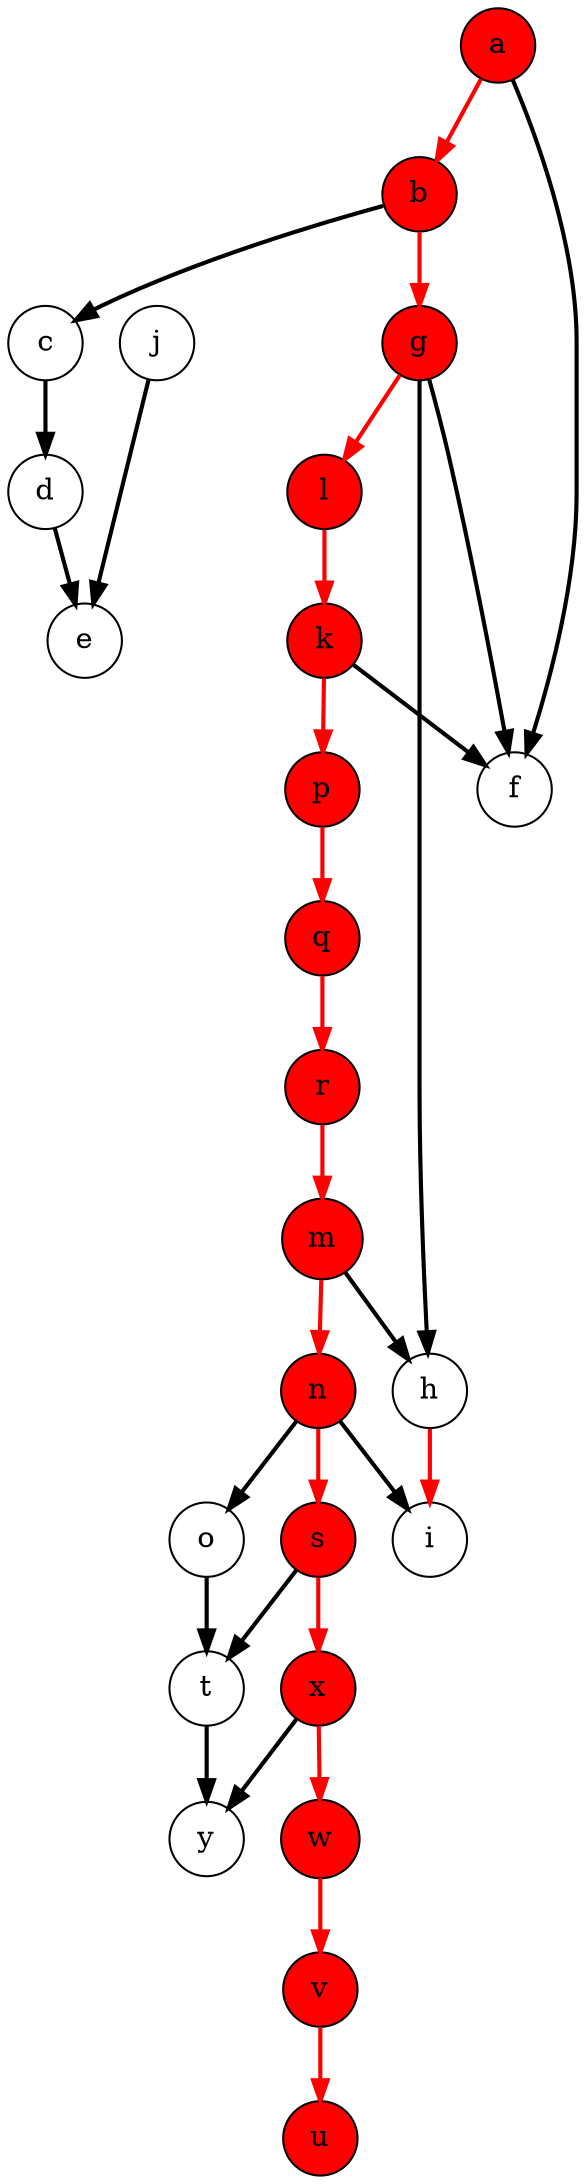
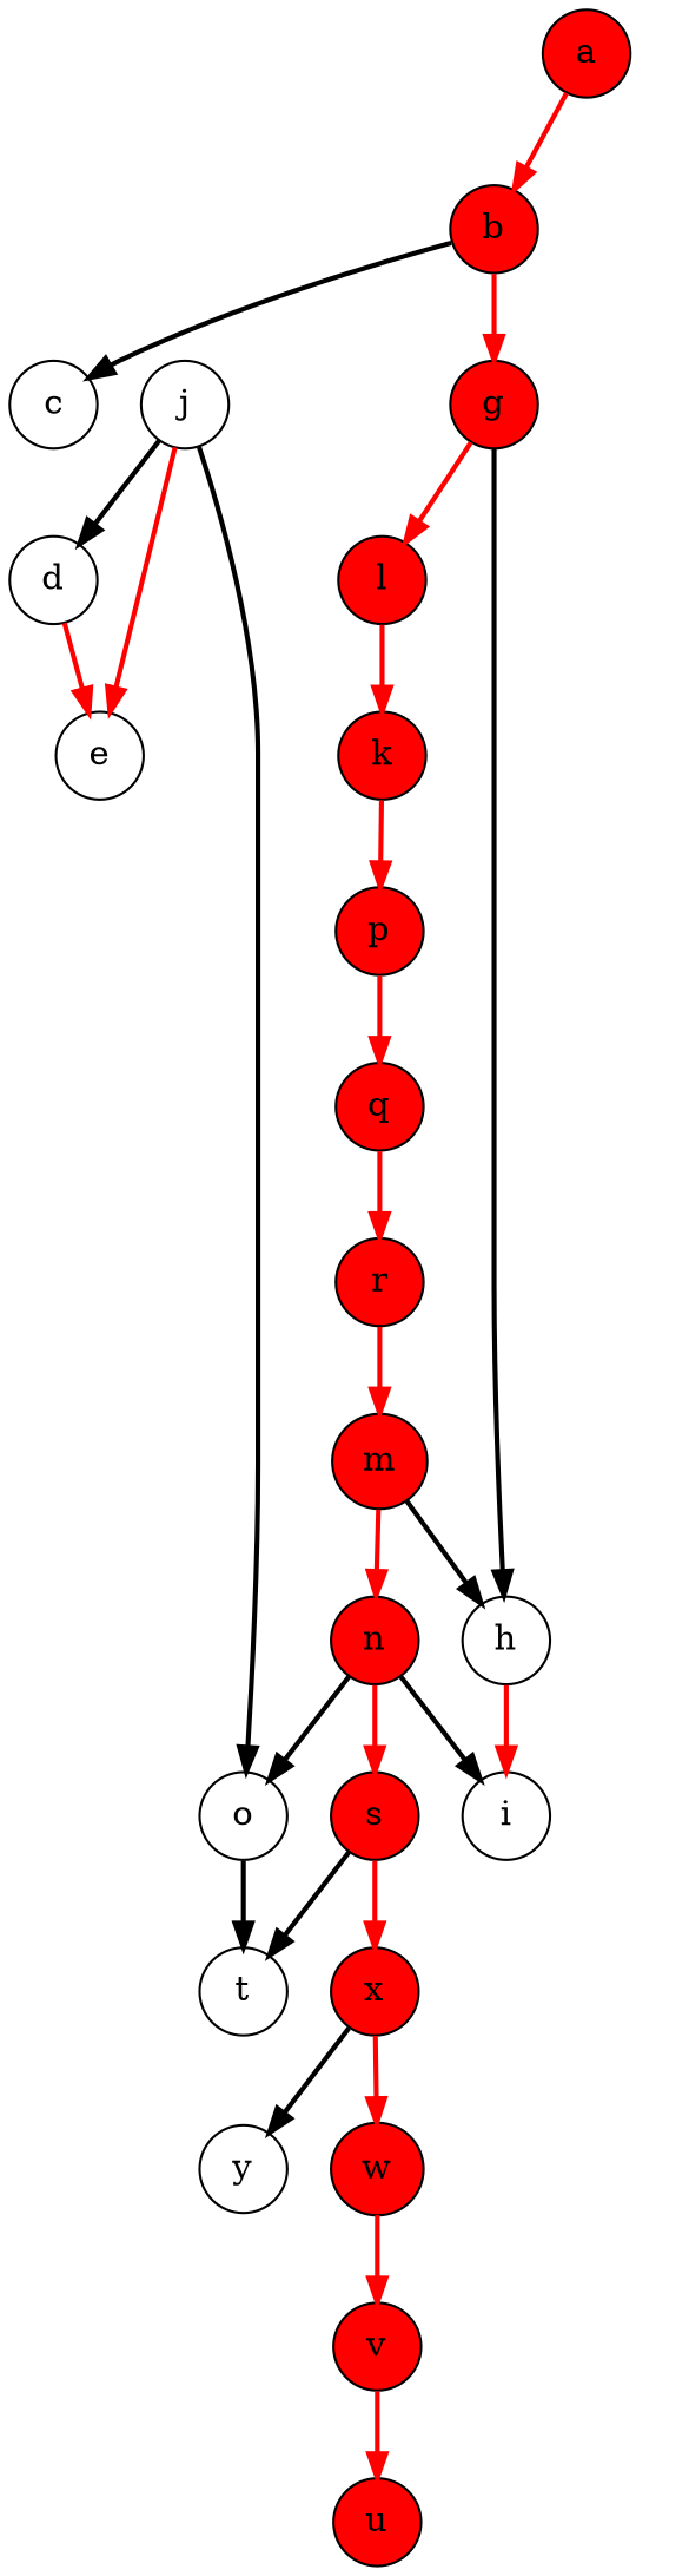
  digraph {
    rankdir=TB
    node [fillcolor=red shape=circle style=filled]
    edge [color=black dir=forward penwidth=2]
    a
    b
-   f [fillcolor=white]
    c [fillcolor=white]
    g
    d [fillcolor=white]
    h [fillcolor=white]
    l
    e [fillcolor=white]
    i [fillcolor=white]
    k
    j [fillcolor=white]
    o [fillcolor=white]
    t [fillcolor=white]
    p
    q
    m
    n
    s
    x
    y [fillcolor=white]
    r
    w
    v
    u
    a -> b [color=red]
-   a -> f
    b -> c
    b -> g [color=red]
-   c -> d
-   g -> f
+   j -> d
    g -> h
    g -> l [color=red]
-   d -> e
+   d -> e [color=red]
    h -> i [color=red]
    l -> k [color=red]
-   k -> f
    k -> p [color=red]
-   j -> e
+   j -> e [color=red]
+   j -> o
    o -> t
-   t -> y
    p -> q [color=red]
    q -> r [color=red]
    m -> h
    m -> n [color=red]
    n -> i
    n -> o
    n -> s [color=red]
    s -> t
    s -> x [color=red]
    x -> y
    x -> w [color=red]
    r -> m [color=red]
    w -> v [color=red]
    v -> u [color=red]
  }
